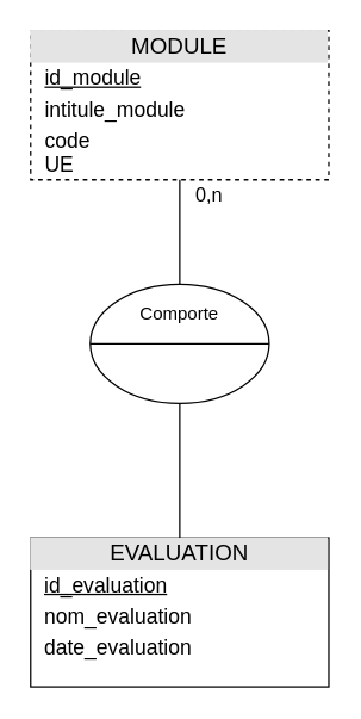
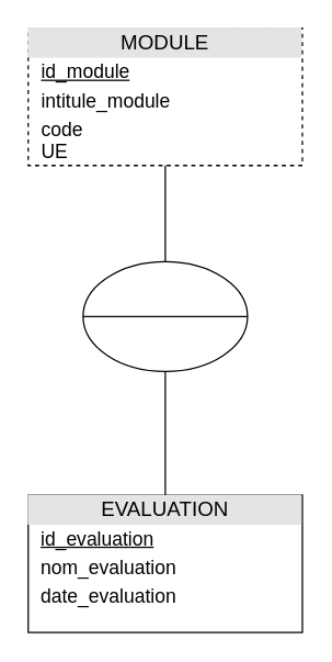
  <mxCell id="0" />
  <mxCell id="1" parent="0" />
  <mxCell id="2" value="&lt;div style=&quot;text-align: center ; box-sizing: border-box ; width: 100% ; background: rgb(228 , 228 , 228) ; padding: 2px&quot;&gt;&lt;font style=&quot;font-size: 15px&quot;&gt;EVALUATION&lt;/font&gt;&lt;/div&gt;&lt;table style=&quot;width: 100% ; font-size: 14px&quot; cellpadding=&quot;2&quot; cellspacing=&quot;0&quot;&gt;&lt;tbody&gt;&lt;tr&gt;&lt;td&gt;&lt;font style=&quot;font-size: 14px&quot;&gt;&lt;br&gt;&lt;/font&gt;&lt;/td&gt;&lt;td&gt;&lt;u&gt;&lt;font style=&quot;font-size: 14px&quot;&gt;id_evaluation&lt;/font&gt;&lt;/u&gt;&lt;/td&gt;&lt;/tr&gt;&lt;tr&gt;&lt;td&gt;&lt;font style=&quot;font-size: 14px&quot;&gt;&lt;br&gt;&lt;/font&gt;&lt;/td&gt;&lt;td&gt;&lt;font style=&quot;font-size: 14px&quot;&gt;nom_evaluation&lt;/font&gt;&lt;/td&gt;&lt;/tr&gt;&lt;tr&gt;&lt;td&gt;&lt;/td&gt;&lt;td&gt;&lt;font style=&quot;font-size: 14px&quot;&gt;date_evaluation&lt;br&gt;&lt;br&gt;&lt;br&gt;&lt;/font&gt;&lt;/td&gt;&lt;/tr&gt;&lt;/tbody&gt;&lt;/table&gt;" style="verticalAlign=top;align=left;overflow=fill;html=1;" parent="1" vertex="1"><mxGeometry x="20" y="360" width="200" height="100" as="geometry" /></mxCell>
  <mxCell id="3" value="&lt;div style=&quot;text-align: center ; box-sizing: border-box ; width: 100% ; background: rgb(228 , 228 , 228) ; padding: 2px&quot;&gt;&lt;font style=&quot;font-size: 15px&quot;&gt;MODULE&lt;/font&gt;&lt;/div&gt;&lt;table style=&quot;width: 100% ; font-size: 1em&quot; cellpadding=&quot;2&quot; cellspacing=&quot;0&quot;&gt;&lt;tbody&gt;&lt;tr&gt;&lt;td&gt;&lt;br&gt;&lt;/td&gt;&lt;td&gt;&lt;u&gt;&lt;font style=&quot;font-size: 14px&quot;&gt;id_module&lt;/font&gt;&lt;/u&gt;&lt;/td&gt;&lt;/tr&gt;&lt;tr&gt;&lt;td&gt;&lt;br&gt;&lt;/td&gt;&lt;td&gt;&lt;font style=&quot;font-size: 14px&quot;&gt;intitule_module&lt;/font&gt;&lt;/td&gt;&lt;/tr&gt;&lt;tr&gt;&lt;td&gt;&lt;/td&gt;&lt;td&gt;&lt;font style=&quot;font-size: 14px&quot;&gt;code&lt;/font&gt;&lt;br&gt;&lt;font style=&quot;font-size: 14px&quot;&gt;UE&lt;/font&gt;&lt;/td&gt;&lt;/tr&gt;&lt;/tbody&gt;&lt;/table&gt;" style="verticalAlign=top;align=left;overflow=fill;html=1;dashed=1;" parent="1" vertex="1"><mxGeometry x="20" y="20" width="200" height="100" as="geometry" /></mxCell>
  <mxCell id="4" value="" style="ellipse;whiteSpace=wrap;html=1;" parent="1" vertex="1"><mxGeometry x="60" y="190" width="120" height="80" as="geometry" /></mxCell>
  <mxCell id="5" value="" style="endArrow=none;html=1;entryX=0;entryY=0.5;entryDx=0;entryDy=0;exitX=1;exitY=0.5;exitDx=0;exitDy=0;" parent="1" source="4" target="4" edge="1"><mxGeometry width="50" height="50" relative="1" as="geometry"><mxPoint x="-70" y="300" as="sourcePoint" /><mxPoint x="-20" y="250" as="targetPoint" /></mxGeometry></mxCell>
- <mxCell id="6" value="Comporte" style="text;html=1;strokeColor=none;fillColor=none;align=center;verticalAlign=middle;whiteSpace=wrap;rounded=0;" parent="1" vertex="1"><mxGeometry x="100" y="200" width="40" height="20" as="geometry" /></mxCell>
  <mxCell id="7" value="" style="endArrow=none;html=1;exitX=0.5;exitY=1;exitDx=0;exitDy=0;entryX=0.5;entryY=0;entryDx=0;entryDy=0;" parent="1" source="4" target="2" edge="1"><mxGeometry width="50" height="50" relative="1" as="geometry"><mxPoint x="100" y="260" as="sourcePoint" /><mxPoint x="150" y="210" as="targetPoint" /></mxGeometry></mxCell>
  <mxCell id="8" value="" style="endArrow=none;html=1;entryX=0.5;entryY=0;entryDx=0;entryDy=0;exitX=0.5;exitY=1;exitDx=0;exitDy=0;" parent="1" source="3" target="4" edge="1"><mxGeometry width="50" height="50" relative="1" as="geometry"><mxPoint x="100" y="260" as="sourcePoint" /><mxPoint x="150" y="210" as="targetPoint" /></mxGeometry></mxCell>
- <mxCell id="9" value="&lt;font style=&quot;font-size: 13px&quot;&gt;0,n&lt;/font&gt;" style="text;html=1;strokeColor=none;fillColor=none;align=center;verticalAlign=middle;whiteSpace=wrap;rounded=0;" parent="1" vertex="1"><mxGeometry x="120" y="120" width="40" height="20" as="geometry" /></mxCell>
